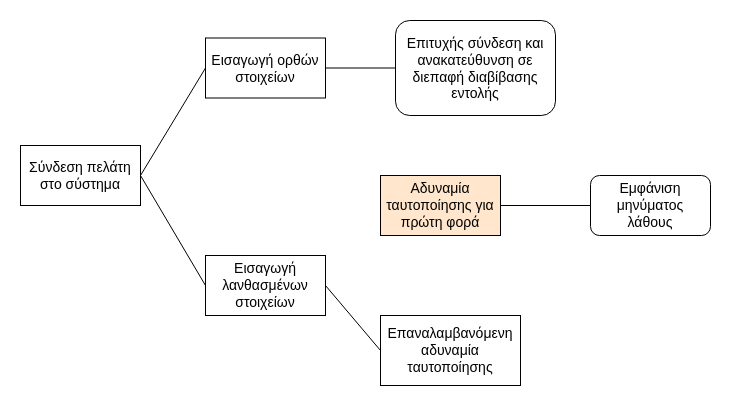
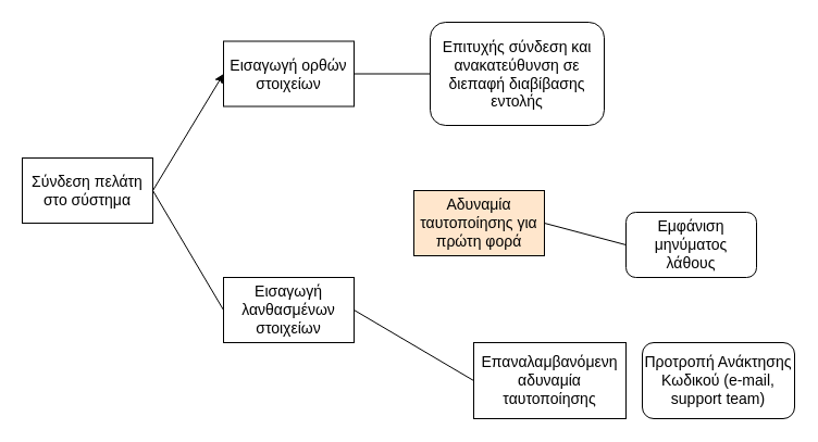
  <mxCell id="0" />
  <mxCell id="1" parent="0" />
  <mxCell id="2" value="&lt;font style=&quot;font-size: 14px&quot;&gt;Σύνδεση πελάτη στο σύστημα&lt;/font&gt;" style="rounded=0;whiteSpace=wrap;html=1;" parent="1" vertex="1"><mxGeometry x="20" y="145" width="120" height="60" as="geometry" /></mxCell>
  <mxCell id="3" value="&lt;font style=&quot;font-size: 14px&quot;&gt;Εισαγωγή ορθών στοιχείων&lt;/font&gt;" style="rounded=0;whiteSpace=wrap;html=1;glass=0;comic=0;shadow=0;" parent="1" vertex="1"><mxGeometry x="205" y="37.5" width="120" height="60" as="geometry" /></mxCell>
  <mxCell id="4" value="&lt;font style=&quot;font-size: 14px&quot;&gt;Εισαγωγή λανθασμένων&lt;br&gt;στοιχείων&lt;/font&gt;" style="rounded=0;whiteSpace=wrap;html=1;" parent="1" vertex="1"><mxGeometry x="205" y="255" width="120" height="60" as="geometry" /></mxCell>
- <mxCell id="5" value="" style="endArrow=none;html=1;exitX=1;exitY=0.5;exitDx=0;exitDy=0;entryX=0;entryY=0.5;entryDx=0;entryDy=0;" parent="1" source="2" target="3" edge="1"><mxGeometry width="50" height="50" relative="1" as="geometry"><mxPoint x="150" y="195" as="sourcePoint" /><mxPoint x="200" y="145" as="targetPoint" /></mxGeometry></mxCell>
+ <mxCell id="5" value="" style="endArrow=classic;html=1;exitX=1;exitY=0.5;exitDx=0;exitDy=0;entryX=0;entryY=0.5;entryDx=0;entryDy=0;" parent="1" source="2" target="3" edge="1"><mxGeometry width="50" height="50" relative="1" as="geometry"><mxPoint x="150" y="195" as="sourcePoint" /><mxPoint x="200" y="145" as="targetPoint" /></mxGeometry></mxCell>
  <mxCell id="6" value="" style="endArrow=none;html=1;entryX=1;entryY=0.5;entryDx=0;entryDy=0;exitX=0;exitY=0.5;exitDx=0;exitDy=0;" parent="1" source="4" target="2" edge="1"><mxGeometry width="50" height="50" relative="1" as="geometry"><mxPoint x="20" y="355" as="sourcePoint" /><mxPoint x="70" y="305" as="targetPoint" /></mxGeometry></mxCell>
- <mxCell id="7" value="&lt;font style=&quot;font-size: 14px&quot;&gt;Εμφάνιση μηνύματος&lt;br&gt;λάθους&lt;/font&gt;" style="rounded=1;whiteSpace=wrap;html=1;" parent="1" vertex="1"><mxGeometry x="590" y="175" width="120" height="60" as="geometry" /></mxCell>
+ <mxCell id="7" value="&lt;font style=&quot;font-size: 14px&quot;&gt;Εμφάνιση μηνύματος&lt;br&gt;λάθους&lt;/font&gt;" style="rounded=1;whiteSpace=wrap;html=1;" parent="1" vertex="1"><mxGeometry x="575" y="195" width="120" height="60" as="geometry" /></mxCell>
  <mxCell id="8" value="&lt;span style=&quot;font-size: 14px&quot;&gt;Επιτυχής σύνδεση και ανακατεύθυνση σε διεπαφή διαβίβασης εντολής&lt;/span&gt;" style="rounded=1;whiteSpace=wrap;html=1;shadow=0;glass=0;comic=0;" parent="1" vertex="1"><mxGeometry x="395" y="20" width="160" height="95" as="geometry" /></mxCell>
  <mxCell id="9" value="" style="endArrow=none;html=1;entryX=1;entryY=0.5;entryDx=0;entryDy=0;exitX=0;exitY=0.5;exitDx=0;exitDy=0;" parent="1" source="8" target="3" edge="1"><mxGeometry width="50" height="50" relative="1" as="geometry"><mxPoint x="35" y="447.5" as="sourcePoint" /><mxPoint x="85" y="397.5" as="targetPoint" /></mxGeometry></mxCell>
+ <mxCell id="10" value="&lt;font style=&quot;font-size: 14px&quot;&gt;Προτροπή Ανάκτησης Κωδικού (e-mail, support team)&lt;/font&gt;" style="rounded=1;whiteSpace=wrap;html=1;" vertex="1" parent="1"><mxGeometry x="590" y="315" width="140" height="70" as="geometry" /></mxCell>
  <mxCell id="11" value="&lt;font style=&quot;font-size: 14px&quot;&gt;Αδυναμία ταυτοποίησης για πρώτη φορά&lt;/font&gt;" style="rounded=0;whiteSpace=wrap;html=1;fillColor=#ffe6cc;" vertex="1" parent="1"><mxGeometry x="380" y="175" width="120" height="60" as="geometry" /></mxCell>
- <mxCell id="12" value="&lt;font style=&quot;font-size: 14px&quot;&gt;Eπαναλαμβανόμενη αδυναμία ταυτοποίησης&lt;/font&gt;" style="rounded=0;whiteSpace=wrap;html=1;" vertex="1" parent="1"><mxGeometry x="380" y="315" width="140" height="70" as="geometry" /></mxCell>
+ <mxCell id="12" value="&lt;font style=&quot;font-size: 14px&quot;&gt;Eπαναλαμβανόμενη αδυναμία ταυτοποίησης&lt;/font&gt;" style="rounded=0;whiteSpace=wrap;html=1;" vertex="1" parent="1"><mxGeometry x="435" y="315" width="140" height="70" as="geometry" /></mxCell>
  <mxCell id="13" value="" style="endArrow=none;html=1;entryX=0;entryY=0.5;entryDx=0;entryDy=0;exitX=1;exitY=0.5;exitDx=0;exitDy=0;" edge="1" parent="1" source="11" target="7"><mxGeometry width="50" height="50" relative="1" as="geometry"><mxPoint x="20" y="445" as="sourcePoint" /><mxPoint x="70" y="395" as="targetPoint" /></mxGeometry></mxCell>
  <mxCell id="14" value="" style="endArrow=none;html=1;entryX=0;entryY=0.5;entryDx=0;entryDy=0;exitX=1;exitY=0.5;exitDx=0;exitDy=0;" edge="1" parent="1" source="4" target="12"><mxGeometry width="50" height="50" relative="1" as="geometry"><mxPoint x="20" y="445" as="sourcePoint" /><mxPoint x="70" y="395" as="targetPoint" /></mxGeometry></mxCell>
